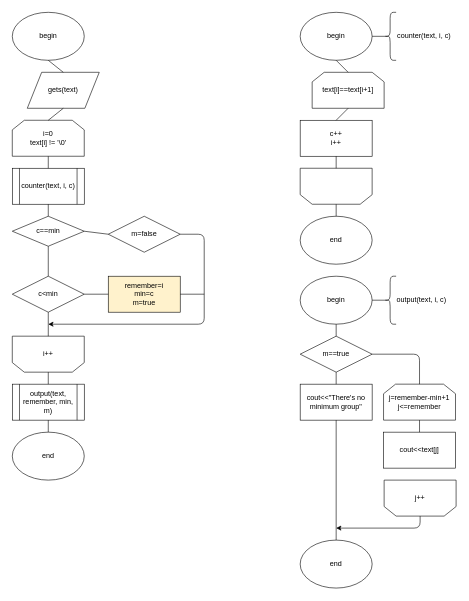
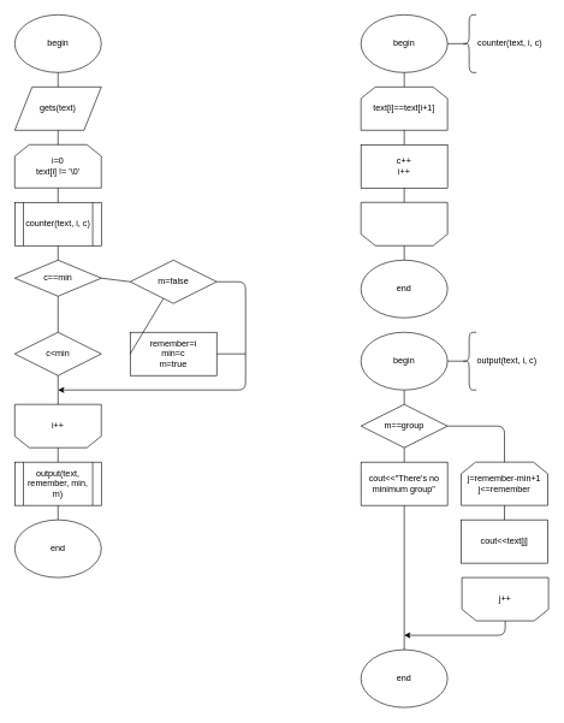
  <mxCell id="0" />
  <mxCell id="1" parent="0" />
  <mxCell id="2" value="begin" style="ellipse;whiteSpace=wrap;html=1;" vertex="1" parent="1"><mxGeometry x="20" width="120" height="80" as="geometry" y="20" /></mxCell>
- <mxCell id="3" value="gets(text)" style="shape=parallelogram;perimeter=parallelogramPerimeter;whiteSpace=wrap;html=1;" vertex="1" parent="1"><mxGeometry x="45" y="120" width="120" height="60" as="geometry" /></mxCell>
+ <mxCell id="3" value="gets(text)" style="shape=parallelogram;perimeter=parallelogramPerimeter;whiteSpace=wrap;html=1;" vertex="1" parent="1"><mxGeometry x="20" y="120" width="120" height="60" as="geometry" /></mxCell>
  <mxCell id="4" value="i=0&lt;br&gt;text[i] != '\0'" style="shape=loopLimit;whiteSpace=wrap;html=1;" vertex="1" parent="1"><mxGeometry x="20" y="200" width="120" height="60" as="geometry" /></mxCell>
  <mxCell id="5" value="i++" style="shape=loopLimit;whiteSpace=wrap;html=1;direction=west;" vertex="1" parent="1"><mxGeometry x="20" y="560" width="120" height="60" as="geometry" /></mxCell>
  <mxCell id="6" value="counter(text, i, c)" style="shape=process;whiteSpace=wrap;html=1;backgroundOutline=1;" vertex="1" parent="1"><mxGeometry x="20" y="280" width="120" height="60" as="geometry" /></mxCell>
  <mxCell id="7" value="c==min" style="rhombus;whiteSpace=wrap;html=1;" vertex="1" parent="1"><mxGeometry x="20" y="360" width="120" height="50" as="geometry" /></mxCell>
  <mxCell id="8" value="m=false" style="rhombus;whiteSpace=wrap;html=1;" vertex="1" parent="1"><mxGeometry x="180" y="360" width="120" height="60" as="geometry" /></mxCell>
  <mxCell id="9" value="" style="endArrow=none;html=1;entryX=0.5;entryY=1;entryDx=0;entryDy=0;exitX=0.5;exitY=0;exitDx=0;exitDy=0;" edge="1" parent="1" source="3" target="2"><mxGeometry width="50" height="50" relative="1" as="geometry"><mxPoint x="160" y="250" as="sourcePoint" /><mxPoint x="210" y="200" as="targetPoint" /></mxGeometry></mxCell>
  <mxCell id="10" value="" style="endArrow=none;html=1;entryX=0.5;entryY=0;entryDx=0;entryDy=0;exitX=0.5;exitY=1;exitDx=0;exitDy=0;" edge="1" parent="1" source="3" target="4"><mxGeometry width="50" height="50" relative="1" as="geometry"><mxPoint x="90" y="130" as="sourcePoint" /><mxPoint x="90" y="110" as="targetPoint" /></mxGeometry></mxCell>
  <mxCell id="11" value="" style="endArrow=none;html=1;entryX=0.5;entryY=0;entryDx=0;entryDy=0;exitX=0.5;exitY=1;exitDx=0;exitDy=0;" edge="1" parent="1" source="4" target="6"><mxGeometry width="50" height="50" relative="1" as="geometry"><mxPoint x="100" y="140" as="sourcePoint" /><mxPoint x="100" y="120" as="targetPoint" /></mxGeometry></mxCell>
  <mxCell id="12" value="" style="endArrow=none;html=1;entryX=0.5;entryY=1;entryDx=0;entryDy=0;exitX=0.5;exitY=0;exitDx=0;exitDy=0;" edge="1" parent="1" source="7" target="6"><mxGeometry width="50" height="50" relative="1" as="geometry"><mxPoint x="30" y="400" as="sourcePoint" /><mxPoint x="80" y="350" as="targetPoint" /></mxGeometry></mxCell>
  <mxCell id="13" value="" style="endArrow=none;html=1;entryX=0;entryY=0.5;entryDx=0;entryDy=0;exitX=1;exitY=0.5;exitDx=0;exitDy=0;" edge="1" parent="1" source="7" target="8"><mxGeometry width="50" height="50" relative="1" as="geometry"><mxPoint x="110" y="480" as="sourcePoint" /><mxPoint x="160" y="430" as="targetPoint" /></mxGeometry></mxCell>
  <mxCell id="14" value="c&amp;lt;min" style="rhombus;whiteSpace=wrap;html=1;" vertex="1" parent="1"><mxGeometry x="20" y="460" width="120" height="60" as="geometry" /></mxCell>
  <mxCell id="15" value="" style="endArrow=none;html=1;entryX=0.5;entryY=1;entryDx=0;entryDy=0;exitX=0.5;exitY=0;exitDx=0;exitDy=0;" edge="1" parent="1" source="14" target="7"><mxGeometry width="50" height="50" relative="1" as="geometry"><mxPoint x="-40" y="540" as="sourcePoint" /><mxPoint x="10" y="490" as="targetPoint" /></mxGeometry></mxCell>
  <mxCell id="16" value="" style="endArrow=classic;html=1;exitX=1;exitY=0.5;exitDx=0;exitDy=0;" edge="1" parent="1" source="8"><mxGeometry width="50" height="50" relative="1" as="geometry"><mxPoint x="270" y="520" as="sourcePoint" /><mxPoint x="80" y="540" as="targetPoint" /><Array as="points"><mxPoint x="340" y="390" /><mxPoint x="340" y="540" /></Array></mxGeometry></mxCell>
- <mxCell id="17" value="remember=i&lt;br&gt;min=c&lt;br&gt;m=true" style="rounded=0;whiteSpace=wrap;html=1;fillColor=#fff2cc;" vertex="1" parent="1"><mxGeometry x="180" y="460" width="120" height="60" as="geometry" /></mxCell>
- <mxCell id="18" value="" style="endArrow=none;html=1;entryX=1;entryY=0.5;entryDx=0;entryDy=0;exitX=0;exitY=0.5;exitDx=0;exitDy=0;" edge="1" parent="1" source="17" target="14"><mxGeometry width="50" height="50" relative="1" as="geometry"><mxPoint x="160" y="600" as="sourcePoint" /><mxPoint x="210" y="550" as="targetPoint" /></mxGeometry></mxCell>
+ <mxCell id="17" value="remember=i&lt;br&gt;min=c&lt;br&gt;m=true" style="rounded=0;whiteSpace=wrap;html=1;" vertex="1" parent="1"><mxGeometry x="180" y="460" width="120" height="60" as="geometry" /></mxCell>
+ <mxCell id="18" value="" style="endArrow=none;html=1;exitX=0;exitY=0.5;exitDx=0;exitDy=0;" edge="1" parent="1" source="17" target="8"><mxGeometry width="50" height="50" relative="1" as="geometry"><mxPoint x="160" y="600" as="sourcePoint" /><mxPoint x="210" y="550" as="targetPoint" /></mxGeometry></mxCell>
  <mxCell id="19" value="" style="endArrow=none;html=1;entryX=0.5;entryY=1;entryDx=0;entryDy=0;" edge="1" parent="1" target="14"><mxGeometry width="50" height="50" relative="1" as="geometry"><mxPoint x="80" y="560" as="sourcePoint" /><mxPoint x="50" y="540" as="targetPoint" /></mxGeometry></mxCell>
  <mxCell id="20" value="" style="endArrow=none;html=1;exitX=1;exitY=0.5;exitDx=0;exitDy=0;" edge="1" parent="1" source="17"><mxGeometry width="50" height="50" relative="1" as="geometry"><mxPoint x="300" y="520" as="sourcePoint" /><mxPoint x="340" y="490" as="targetPoint" /></mxGeometry></mxCell>
  <mxCell id="21" value="output(text, remember, min, m)" style="shape=process;whiteSpace=wrap;html=1;backgroundOutline=1;" vertex="1" parent="1"><mxGeometry x="20" y="640" width="120" height="60" as="geometry" /></mxCell>
  <mxCell id="22" value="" style="endArrow=none;html=1;entryX=0.5;entryY=0;entryDx=0;entryDy=0;exitX=0.5;exitY=0;exitDx=0;exitDy=0;" edge="1" parent="1" source="21" target="5"><mxGeometry width="50" height="50" relative="1" as="geometry"><mxPoint x="-10" y="770" as="sourcePoint" /><mxPoint x="40" y="720" as="targetPoint" /></mxGeometry></mxCell>
  <mxCell id="23" value="end" style="ellipse;whiteSpace=wrap;html=1;" vertex="1" parent="1"><mxGeometry x="20" y="720" width="120" height="80" as="geometry" /></mxCell>
  <mxCell id="24" value="" style="endArrow=none;html=1;entryX=0.5;entryY=1;entryDx=0;entryDy=0;exitX=0.5;exitY=0;exitDx=0;exitDy=0;" edge="1" parent="1" source="23" target="21"><mxGeometry width="50" height="50" relative="1" as="geometry"><mxPoint x="-40" y="800" as="sourcePoint" /><mxPoint x="10" y="750" as="targetPoint" /></mxGeometry></mxCell>
  <mxCell id="25" value="begin" style="ellipse;whiteSpace=wrap;html=1;" vertex="1" parent="1"><mxGeometry x="500" width="120" height="80" as="geometry" y="20" /></mxCell>
  <mxCell id="26" value="" style="shape=curlyBracket;whiteSpace=wrap;html=1;rounded=1;" vertex="1" parent="1"><mxGeometry x="640" width="20" height="80" as="geometry" y="20" /></mxCell>
  <mxCell id="27" value="counter(text, i, c)" style="text;html=1;resizable=0;points=[];autosize=1;align=left;verticalAlign=top;spacingTop=-4;" vertex="1" parent="1"><mxGeometry x="660" y="50" width="100" height="20" as="geometry" /></mxCell>
  <mxCell id="28" value="" style="endArrow=none;html=1;entryX=0.1;entryY=0.5;entryDx=0;entryDy=0;entryPerimeter=0;exitX=1;exitY=0.5;exitDx=0;exitDy=0;" edge="1" parent="1" source="25" target="26"><mxGeometry width="50" height="50" relative="1" as="geometry"><mxPoint x="510" y="190" as="sourcePoint" /><mxPoint x="560" y="140" as="targetPoint" /></mxGeometry></mxCell>
- <mxCell id="29" value="text[i]==text[i+1]" style="shape=loopLimit;whiteSpace=wrap;html=1;" vertex="1" parent="1"><mxGeometry x="520" y="120" width="120" height="60" as="geometry" /></mxCell>
+ <mxCell id="29" value="text[i]==text[i+1]" style="shape=loopLimit;whiteSpace=wrap;html=1;" vertex="1" parent="1"><mxGeometry x="500" y="120" width="120" height="60" as="geometry" /></mxCell>
  <mxCell id="30" value="" style="shape=loopLimit;whiteSpace=wrap;html=1;direction=west;" vertex="1" parent="1"><mxGeometry x="500" y="280" width="120" height="60" as="geometry" /></mxCell>
  <mxCell id="31" value="c++&lt;br&gt;i++" style="rounded=0;whiteSpace=wrap;html=1;" vertex="1" parent="1"><mxGeometry x="500" y="200" width="120" height="60" as="geometry" /></mxCell>
  <mxCell id="32" value="end" style="ellipse;whiteSpace=wrap;html=1;" vertex="1" parent="1"><mxGeometry x="500" y="360" width="120" height="80" as="geometry" /></mxCell>
  <mxCell id="33" value="" style="endArrow=none;html=1;entryX=0.5;entryY=1;entryDx=0;entryDy=0;exitX=0.5;exitY=0;exitDx=0;exitDy=0;" edge="1" parent="1" source="29" target="25"><mxGeometry width="50" height="50" relative="1" as="geometry"><mxPoint x="340" y="230" as="sourcePoint" /><mxPoint x="390" y="180" as="targetPoint" /></mxGeometry></mxCell>
  <mxCell id="34" value="" style="endArrow=none;html=1;entryX=0.5;entryY=1;entryDx=0;entryDy=0;exitX=0.5;exitY=0;exitDx=0;exitDy=0;" edge="1" parent="1" source="31" target="29"><mxGeometry width="50" height="50" relative="1" as="geometry"><mxPoint x="400" y="230" as="sourcePoint" /><mxPoint x="450" y="180" as="targetPoint" /></mxGeometry></mxCell>
  <mxCell id="35" value="" style="endArrow=none;html=1;entryX=0.5;entryY=1;entryDx=0;entryDy=0;exitX=0.5;exitY=1;exitDx=0;exitDy=0;" edge="1" parent="1" source="30" target="31"><mxGeometry width="50" height="50" relative="1" as="geometry"><mxPoint x="420" y="350" as="sourcePoint" /><mxPoint x="470" y="300" as="targetPoint" /></mxGeometry></mxCell>
  <mxCell id="36" value="" style="endArrow=none;html=1;entryX=0.5;entryY=0;entryDx=0;entryDy=0;exitX=0.5;exitY=0;exitDx=0;exitDy=0;" edge="1" parent="1" source="32" target="30"><mxGeometry width="50" height="50" relative="1" as="geometry"><mxPoint x="440" y="400" as="sourcePoint" /><mxPoint x="490" y="350" as="targetPoint" /></mxGeometry></mxCell>
  <mxCell id="37" value="begin" style="ellipse;whiteSpace=wrap;html=1;" vertex="1" parent="1"><mxGeometry x="500" y="460" width="120" height="80" as="geometry" /></mxCell>
  <mxCell id="38" value="" style="shape=curlyBracket;whiteSpace=wrap;html=1;rounded=1;" vertex="1" parent="1"><mxGeometry x="640" y="460" width="20" height="80" as="geometry" /></mxCell>
  <mxCell id="39" value="&lt;font face=&quot;helvetica, arial, sans-serif&quot;&gt;&lt;span style=&quot;font-size: 0px&quot;&gt;gj&lt;/span&gt;&lt;/font&gt;" style="text;html=1;resizable=0;points=[];autosize=1;align=left;verticalAlign=top;spacingTop=-4;" vertex="1" parent="1"><mxGeometry x="689" y="505" width="20" height="20" as="geometry" /></mxCell>
  <mxCell id="40" value="output(text, i, c)" style="text;html=1;resizable=0;points=[];autosize=1;align=left;verticalAlign=top;spacingTop=-4;" vertex="1" parent="1"><mxGeometry x="659" y="490" width="100" height="20" as="geometry" /></mxCell>
  <mxCell id="41" value="" style="endArrow=none;html=1;entryX=0.1;entryY=0.5;entryDx=0;entryDy=0;entryPerimeter=0;exitX=1;exitY=0.5;exitDx=0;exitDy=0;" edge="1" parent="1" source="37" target="38"><mxGeometry width="50" height="50" relative="1" as="geometry"><mxPoint x="600" y="610" as="sourcePoint" /><mxPoint x="650" y="560" as="targetPoint" /></mxGeometry></mxCell>
- <mxCell id="42" value="m==true" style="rhombus;whiteSpace=wrap;html=1;" vertex="1" parent="1"><mxGeometry x="500" y="560" width="120" height="60" as="geometry" /></mxCell>
+ <mxCell id="42" value="m==group" style="rhombus;whiteSpace=wrap;html=1;" vertex="1" parent="1"><mxGeometry x="500" y="560" width="120" height="60" as="geometry" /></mxCell>
  <mxCell id="43" value="" style="endArrow=none;html=1;entryX=0.5;entryY=1;entryDx=0;entryDy=0;exitX=0.5;exitY=0;exitDx=0;exitDy=0;" edge="1" parent="1" source="42" target="37"><mxGeometry width="50" height="50" relative="1" as="geometry"><mxPoint x="400" y="680" as="sourcePoint" /><mxPoint x="450" y="630" as="targetPoint" /></mxGeometry></mxCell>
  <mxCell id="44" value="cout&amp;lt;&amp;lt;&quot;There's no minimum group&quot;" style="rounded=0;whiteSpace=wrap;html=1;" vertex="1" parent="1"><mxGeometry x="500" y="640" width="120" height="60" as="geometry" /></mxCell>
  <mxCell id="45" value="" style="endArrow=none;html=1;entryX=0.5;entryY=1;entryDx=0;entryDy=0;exitX=0.5;exitY=0;exitDx=0;exitDy=0;" edge="1" parent="1" source="44" target="42"><mxGeometry width="50" height="50" relative="1" as="geometry"><mxPoint x="370" y="730" as="sourcePoint" /><mxPoint x="420" y="680" as="targetPoint" /></mxGeometry></mxCell>
  <mxCell id="46" value="j=remember-min+1&lt;br&gt;j&amp;lt;=remember" style="shape=loopLimit;whiteSpace=wrap;html=1;" vertex="1" parent="1"><mxGeometry x="639" y="640" width="120" height="60" as="geometry" /></mxCell>
  <mxCell id="47" value="cout&amp;lt;&amp;lt;text[j]" style="rounded=0;whiteSpace=wrap;html=1;" vertex="1" parent="1"><mxGeometry x="639" y="720" width="120" height="60" as="geometry" /></mxCell>
  <mxCell id="48" value="j++" style="shape=loopLimit;whiteSpace=wrap;html=1;direction=west;" vertex="1" parent="1"><mxGeometry x="640" y="800" width="120" height="60" as="geometry" /></mxCell>
  <mxCell id="49" value="end" style="ellipse;whiteSpace=wrap;html=1;" vertex="1" parent="1"><mxGeometry x="500" y="900" width="120" height="80" as="geometry" /></mxCell>
  <mxCell id="50" value="" style="endArrow=none;html=1;entryX=0.5;entryY=1;entryDx=0;entryDy=0;exitX=0.5;exitY=0;exitDx=0;exitDy=0;" edge="1" parent="1" source="49" target="44"><mxGeometry width="50" height="50" relative="1" as="geometry"><mxPoint x="490" y="810" as="sourcePoint" /><mxPoint x="540" y="760" as="targetPoint" /></mxGeometry></mxCell>
  <mxCell id="51" value="" style="endArrow=none;html=1;exitX=1;exitY=0.5;exitDx=0;exitDy=0;entryX=0.5;entryY=0;entryDx=0;entryDy=0;" edge="1" parent="1" source="42" target="46"><mxGeometry width="50" height="50" relative="1" as="geometry"><mxPoint x="680" y="620" as="sourcePoint" /><mxPoint x="730" y="570" as="targetPoint" /><Array as="points"><mxPoint x="699" y="590" /></Array></mxGeometry></mxCell>
  <mxCell id="52" value="" style="endArrow=none;html=1;entryX=0.5;entryY=1;entryDx=0;entryDy=0;exitX=0.5;exitY=0;exitDx=0;exitDy=0;" edge="1" parent="1" source="47" target="46"><mxGeometry width="50" height="50" relative="1" as="geometry"><mxPoint x="590" y="780" as="sourcePoint" /><mxPoint x="640" y="730" as="targetPoint" /></mxGeometry></mxCell>
  <mxCell id="53" value="" style="endArrow=classic;html=1;exitX=0.5;exitY=0;exitDx=0;exitDy=0;" edge="1" parent="1" source="48"><mxGeometry width="50" height="50" relative="1" as="geometry"><mxPoint x="680" y="940" as="sourcePoint" /><mxPoint x="560" y="880" as="targetPoint" /><Array as="points"><mxPoint x="700" y="880" /></Array></mxGeometry></mxCell>
